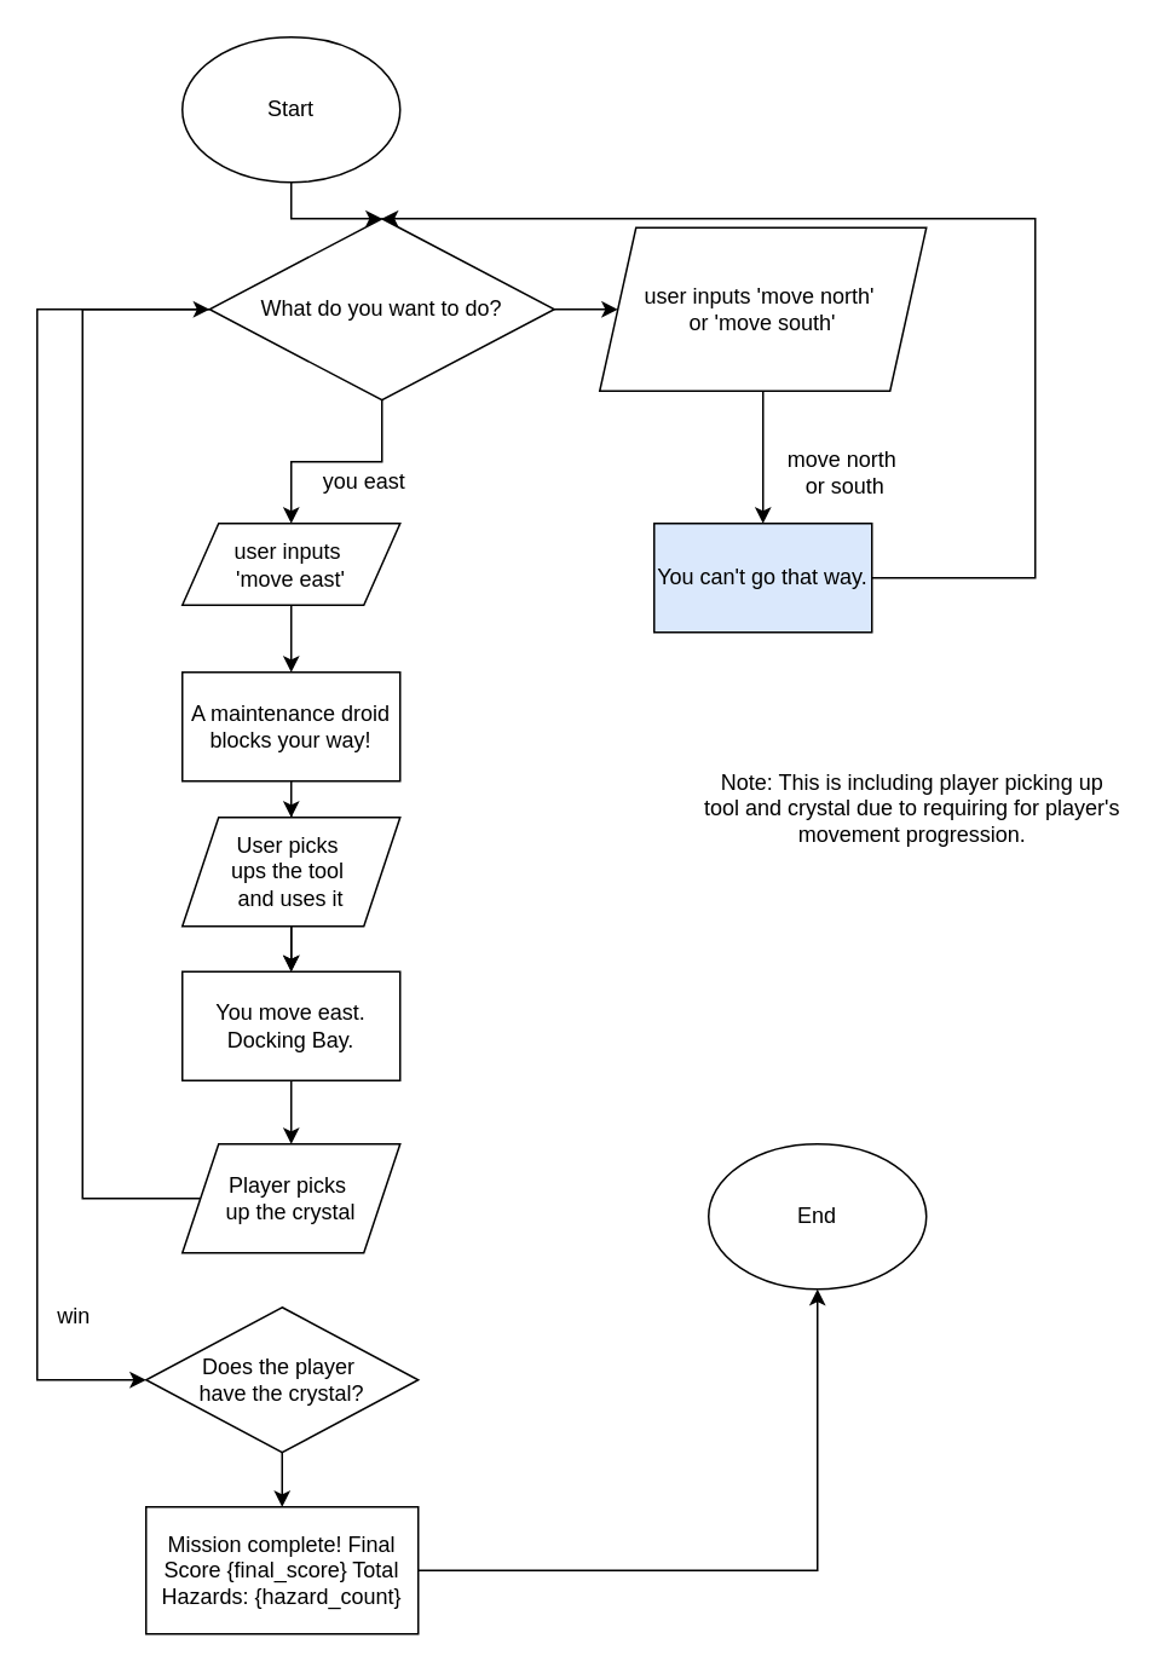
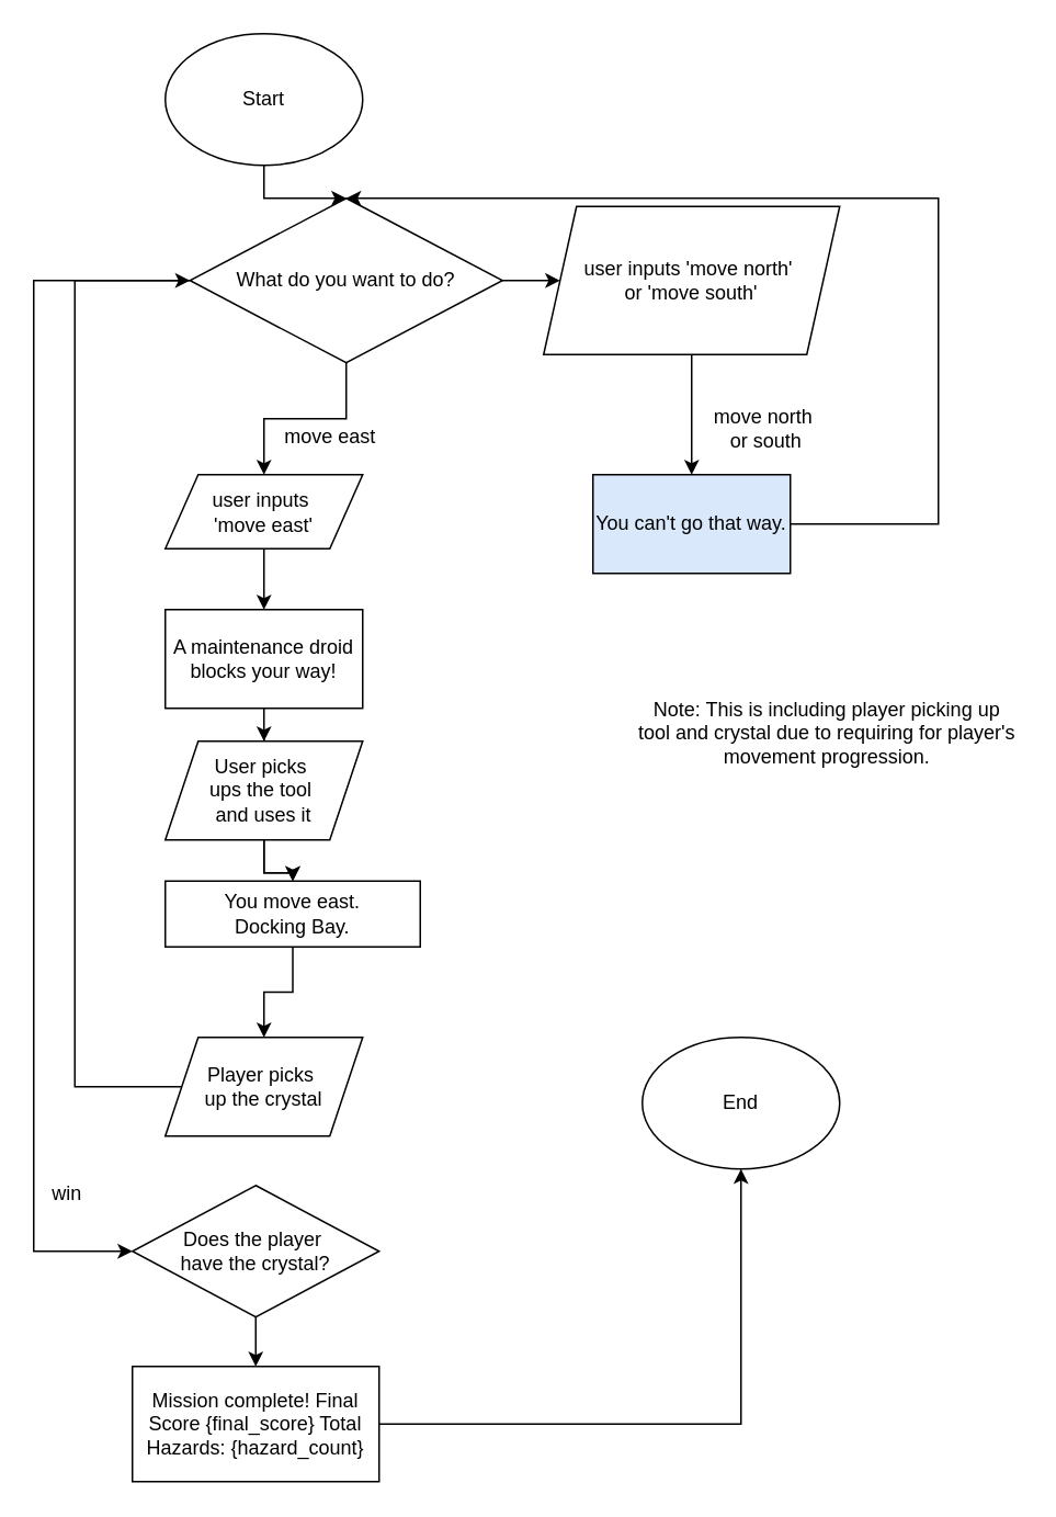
  <mxCell id="0" />
  <mxCell id="1" parent="0" />
  <mxCell id="2" style="edgeStyle=orthogonalEdgeStyle;rounded=0;orthogonalLoop=1;jettySize=auto;html=1;" parent="1" source="3" target="7" edge="1"><mxGeometry relative="1" as="geometry" /></mxCell>
  <mxCell id="3" value="Start" style="ellipse;whiteSpace=wrap;html=1;" parent="1" vertex="1"><mxGeometry x="100" y="20" width="120" height="80" as="geometry" /></mxCell>
  <mxCell id="4" style="edgeStyle=orthogonalEdgeStyle;rounded=0;orthogonalLoop=1;jettySize=auto;html=1;entryX=0;entryY=0.5;entryDx=0;entryDy=0;" parent="1" source="7" target="20" edge="1"><mxGeometry relative="1" as="geometry" /></mxCell>
  <mxCell id="5" style="edgeStyle=orthogonalEdgeStyle;rounded=0;orthogonalLoop=1;jettySize=auto;html=1;" parent="1" source="7" target="18" edge="1"><mxGeometry relative="1" as="geometry" /></mxCell>
  <mxCell id="6" style="edgeStyle=orthogonalEdgeStyle;rounded=0;orthogonalLoop=1;jettySize=auto;html=1;entryX=0;entryY=0.5;entryDx=0;entryDy=0;" edge="1" parent="1" source="7" target="27"><mxGeometry relative="1" as="geometry"><mxPoint x="10" y="790" as="targetPoint" /><Array as="points"><mxPoint x="20" y="170" /><mxPoint x="20" y="760" /></Array></mxGeometry></mxCell>
  <mxCell id="7" value="What do you want to do?" style="rhombus;whiteSpace=wrap;html=1;" parent="1" vertex="1"><mxGeometry x="115" y="120" width="190" height="100" as="geometry" /></mxCell>
- <mxCell id="8" value="you east" style="text;html=1;align=center;verticalAlign=middle;resizable=0;points=[];autosize=1;strokeColor=none;fillColor=none;" parent="1" vertex="1"><mxGeometry x="160" y="250" width="80" height="30" as="geometry" /></mxCell>
+ <mxCell id="8" value="move east" style="text;html=1;align=center;verticalAlign=middle;resizable=0;points=[];autosize=1;strokeColor=none;fillColor=none;" parent="1" vertex="1"><mxGeometry x="160" y="250" width="80" height="30" as="geometry" /></mxCell>
  <mxCell id="9" value="move north&amp;nbsp;&lt;div&gt;or south&lt;/div&gt;" style="text;html=1;align=center;verticalAlign=middle;resizable=0;points=[];autosize=1;strokeColor=none;fillColor=none;" parent="1" vertex="1"><mxGeometry x="420" y="240" width="90" height="40" as="geometry" /></mxCell>
  <mxCell id="10" style="edgeStyle=orthogonalEdgeStyle;rounded=0;orthogonalLoop=1;jettySize=auto;html=1;entryX=0.5;entryY=0;entryDx=0;entryDy=0;" parent="1" source="11" target="7" edge="1"><mxGeometry relative="1" as="geometry"><Array as="points"><mxPoint x="570" y="318" /><mxPoint x="570" y="120" /><mxPoint x="260" y="120" /></Array></mxGeometry></mxCell>
  <mxCell id="11" value="You can't go that way." style="rounded=0;whiteSpace=wrap;html=1;fillColor=#dae8fc;" parent="1" vertex="1"><mxGeometry x="360" y="288" width="120" height="60" as="geometry" /></mxCell>
  <mxCell id="12" style="edgeStyle=orthogonalEdgeStyle;rounded=0;orthogonalLoop=1;jettySize=auto;html=1;" parent="1" source="13" target="16" edge="1"><mxGeometry relative="1" as="geometry" /></mxCell>
  <mxCell id="13" value="A maintenance droid blocks your way!" style="rounded=0;whiteSpace=wrap;html=1;" parent="1" vertex="1"><mxGeometry x="100" y="370" width="120" height="60" as="geometry" /></mxCell>
  <mxCell id="14" style="edgeStyle=orthogonalEdgeStyle;rounded=0;orthogonalLoop=1;jettySize=auto;html=1;" parent="1" source="16" target="22" edge="1"><mxGeometry relative="1" as="geometry"><mxPoint x="160" y="590" as="targetPoint" /></mxGeometry></mxCell>
  <mxCell id="15" value="" style="edgeStyle=orthogonalEdgeStyle;rounded=0;orthogonalLoop=1;jettySize=auto;html=1;" edge="1" parent="1" source="16" target="22"><mxGeometry relative="1" as="geometry" /></mxCell>
  <mxCell id="16" value="User picks&amp;nbsp;&lt;div&gt;ups the tool&amp;nbsp;&lt;/div&gt;&lt;div&gt;and uses it&lt;/div&gt;" style="shape=parallelogram;perimeter=parallelogramPerimeter;whiteSpace=wrap;html=1;fixedSize=1;" parent="1" vertex="1"><mxGeometry x="100" y="450" width="120" height="60" as="geometry" /></mxCell>
  <mxCell id="17" style="edgeStyle=orthogonalEdgeStyle;rounded=0;orthogonalLoop=1;jettySize=auto;html=1;" parent="1" source="18" target="13" edge="1"><mxGeometry relative="1" as="geometry" /></mxCell>
  <mxCell id="18" value="user inputs&amp;nbsp;&lt;div&gt;'move east'&lt;/div&gt;" style="shape=parallelogram;perimeter=parallelogramPerimeter;whiteSpace=wrap;html=1;fixedSize=1;" parent="1" vertex="1"><mxGeometry x="100" y="288" width="120" height="45" as="geometry" /></mxCell>
  <mxCell id="19" style="edgeStyle=orthogonalEdgeStyle;rounded=0;orthogonalLoop=1;jettySize=auto;html=1;" parent="1" source="20" target="11" edge="1"><mxGeometry relative="1" as="geometry" /></mxCell>
  <mxCell id="20" value="user inputs 'move north'&amp;nbsp;&lt;div&gt;or 'move south'&lt;/div&gt;" style="shape=parallelogram;perimeter=parallelogramPerimeter;whiteSpace=wrap;html=1;fixedSize=1;" parent="1" vertex="1"><mxGeometry x="330" y="125" width="180" height="90" as="geometry" /></mxCell>
  <mxCell id="21" style="edgeStyle=orthogonalEdgeStyle;rounded=0;orthogonalLoop=1;jettySize=auto;html=1;" edge="1" parent="1" source="22" target="24"><mxGeometry relative="1" as="geometry" /></mxCell>
- <mxCell id="22" value="You move east.&lt;br&gt;Docking Bay." style="rounded=0;whiteSpace=wrap;html=1;" parent="1" vertex="1"><mxGeometry x="100" y="535" width="120" height="60" as="geometry" /></mxCell>
+ <mxCell id="22" value="You move east.&lt;br&gt;Docking Bay." style="rounded=0;whiteSpace=wrap;html=1;" parent="1" vertex="1"><mxGeometry x="100" y="535" width="155" height="40" as="geometry" /></mxCell>
  <mxCell id="23" style="edgeStyle=orthogonalEdgeStyle;rounded=0;orthogonalLoop=1;jettySize=auto;html=1;entryX=0;entryY=0.5;entryDx=0;entryDy=0;" edge="1" parent="1" source="24" target="7"><mxGeometry relative="1" as="geometry"><Array as="points"><mxPoint x="45" y="660" /><mxPoint x="45" y="170" /></Array></mxGeometry></mxCell>
  <mxCell id="24" value="Player picks&amp;nbsp;&lt;div&gt;up the crystal&lt;/div&gt;" style="shape=parallelogram;perimeter=parallelogramPerimeter;whiteSpace=wrap;html=1;fixedSize=1;" vertex="1" parent="1"><mxGeometry x="100" y="630" width="120" height="60" as="geometry" /></mxCell>
  <mxCell id="25" value="win" style="text;html=1;align=center;verticalAlign=middle;resizable=0;points=[];autosize=1;strokeColor=none;fillColor=none;" vertex="1" parent="1"><mxGeometry x="20" y="710" width="40" height="30" as="geometry" /></mxCell>
  <mxCell id="26" style="edgeStyle=orthogonalEdgeStyle;rounded=0;orthogonalLoop=1;jettySize=auto;html=1;" edge="1" parent="1" source="27" target="29"><mxGeometry relative="1" as="geometry"><mxPoint x="155" y="850" as="targetPoint" /></mxGeometry></mxCell>
  <mxCell id="27" value="Does the player&amp;nbsp;&lt;div&gt;have the crystal?&lt;/div&gt;" style="rhombus;whiteSpace=wrap;html=1;" vertex="1" parent="1"><mxGeometry x="80" y="720" width="150" height="80" as="geometry" /></mxCell>
  <mxCell id="28" style="edgeStyle=orthogonalEdgeStyle;rounded=0;orthogonalLoop=1;jettySize=auto;html=1;entryX=0.5;entryY=1;entryDx=0;entryDy=0;" edge="1" parent="1" source="29" target="30"><mxGeometry relative="1" as="geometry" /></mxCell>
  <mxCell id="29" value="Mission complete! Final Score {final_score} Total Hazards: {hazard_count}" style="rounded=0;whiteSpace=wrap;html=1;" vertex="1" parent="1"><mxGeometry x="80" y="830" width="150" height="70" as="geometry" /></mxCell>
  <mxCell id="30" value="End" style="ellipse;whiteSpace=wrap;html=1;" vertex="1" parent="1"><mxGeometry x="390" y="630" width="120" height="80" as="geometry" /></mxCell>
  <mxCell id="31" value="Note: This is including player picking up tool and crystal due to requiring for player's movement progression." style="text;html=1;align=center;verticalAlign=middle;whiteSpace=wrap;rounded=0;" vertex="1" parent="1"><mxGeometry x="385" y="430" width="235" height="30" as="geometry" /></mxCell>
